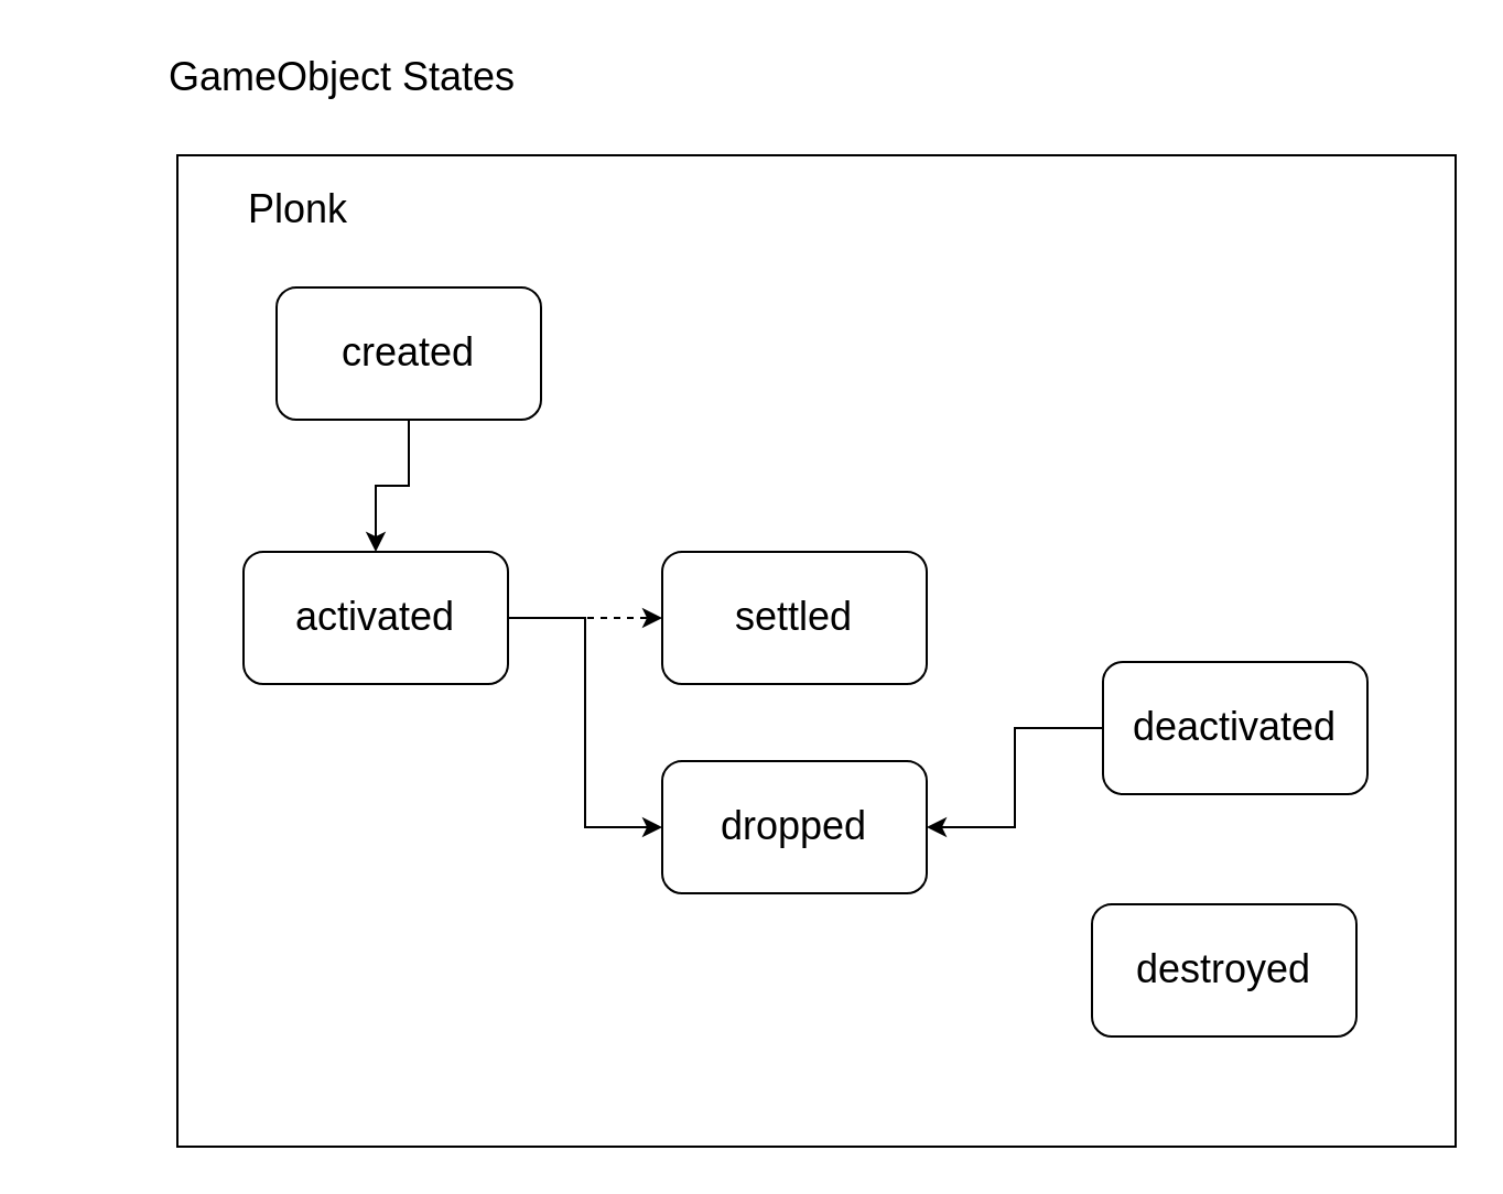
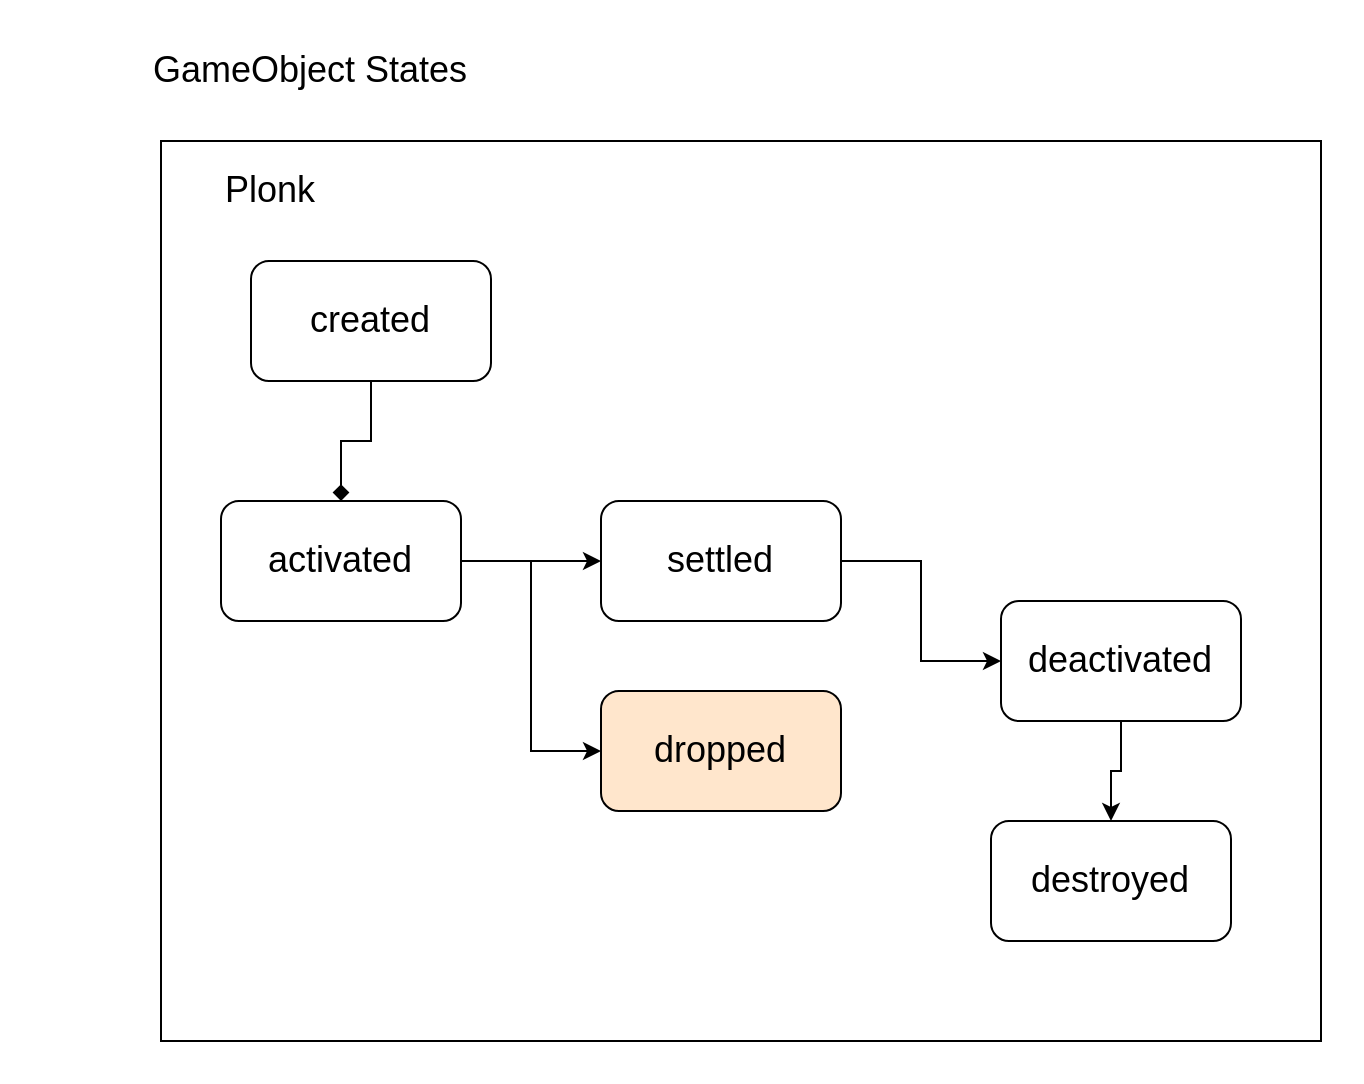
  <mxCell id="0" />
  <mxCell id="1" parent="0" />
  <mxCell id="2" value="&lt;font style=&quot;font-size: 18px;&quot;&gt;GameObject States&lt;/font&gt;" style="text;html=1;strokeColor=none;fillColor=none;align=center;verticalAlign=middle;whiteSpace=wrap;rounded=0;" parent="1" vertex="1"><mxGeometry x="40" y="20" width="230" height="30" as="geometry" /></mxCell>
  <mxCell id="3" value="" style="whiteSpace=wrap;html=1;fontSize=18;fillColor=none;" vertex="1" parent="1"><mxGeometry x="80" y="70" width="580" height="450" as="geometry" /></mxCell>
- <mxCell id="4" style="edgeStyle=orthogonalEdgeStyle;rounded=0;orthogonalLoop=1;jettySize=auto;html=1;fontSize=18;" edge="1" parent="1" source="5" target="8"><mxGeometry relative="1" as="geometry" /></mxCell>
+ <mxCell id="4" style="edgeStyle=orthogonalEdgeStyle;rounded=0;orthogonalLoop=1;jettySize=auto;html=1;fontSize=18;endArrow=diamond;" edge="1" parent="1" source="5" target="8"><mxGeometry relative="1" as="geometry" /></mxCell>
  <mxCell id="5" value="&lt;font style=&quot;font-size: 18px;&quot;&gt;created&lt;/font&gt;" style="rounded=1;whiteSpace=wrap;html=1;" vertex="1" parent="1"><mxGeometry x="125" y="130" width="120" height="60" as="geometry" /></mxCell>
- <mxCell id="6" style="edgeStyle=orthogonalEdgeStyle;rounded=0;orthogonalLoop=1;jettySize=auto;html=1;fontSize=18;dashed=1;" edge="1" parent="1" source="8" target="11"><mxGeometry relative="1" as="geometry" /></mxCell>
+ <mxCell id="6" style="edgeStyle=orthogonalEdgeStyle;rounded=0;orthogonalLoop=1;jettySize=auto;html=1;fontSize=18;" edge="1" parent="1" source="8" target="11"><mxGeometry relative="1" as="geometry" /></mxCell>
  <mxCell id="7" style="edgeStyle=orthogonalEdgeStyle;rounded=0;orthogonalLoop=1;jettySize=auto;html=1;entryX=0;entryY=0.5;entryDx=0;entryDy=0;fontSize=18;" edge="1" parent="1" source="8" target="12"><mxGeometry relative="1" as="geometry" /></mxCell>
  <mxCell id="8" value="activated" style="rounded=1;whiteSpace=wrap;html=1;fontSize=18;" vertex="1" parent="1"><mxGeometry x="110" y="250" width="120" height="60" as="geometry" /></mxCell>
  <mxCell id="9" value="&lt;font style=&quot;font-size: 18px;&quot;&gt;Plonk&lt;/font&gt;" style="text;html=1;strokeColor=none;fillColor=none;align=center;verticalAlign=middle;whiteSpace=wrap;rounded=0;" vertex="1" parent="1"><mxGeometry x="20" y="80" width="230" height="30" as="geometry" /></mxCell>
+ <mxCell id="10" style="edgeStyle=orthogonalEdgeStyle;rounded=0;orthogonalLoop=1;jettySize=auto;html=1;fontSize=18;" edge="1" parent="1" source="11" target="14"><mxGeometry relative="1" as="geometry" /></mxCell>
  <mxCell id="11" value="settled" style="rounded=1;whiteSpace=wrap;html=1;fontSize=18;" vertex="1" parent="1"><mxGeometry x="300" y="250" width="120" height="60" as="geometry" /></mxCell>
- <mxCell id="12" value="dropped" style="rounded=1;whiteSpace=wrap;html=1;fontSize=18;" vertex="1" parent="1"><mxGeometry x="300" y="345" width="120" height="60" as="geometry" /></mxCell>
- <mxCell id="13" style="edgeStyle=orthogonalEdgeStyle;rounded=0;orthogonalLoop=1;jettySize=auto;html=1;fontSize=18;" edge="1" parent="1" source="14" target="12"><mxGeometry relative="1" as="geometry" /></mxCell>
+ <mxCell id="12" value="dropped" style="rounded=1;whiteSpace=wrap;html=1;fontSize=18;fillColor=#ffe6cc;" vertex="1" parent="1"><mxGeometry x="300" y="345" width="120" height="60" as="geometry" /></mxCell>
+ <mxCell id="13" style="edgeStyle=orthogonalEdgeStyle;rounded=0;orthogonalLoop=1;jettySize=auto;html=1;entryX=0.5;entryY=0;entryDx=0;entryDy=0;fontSize=18;" edge="1" parent="1" source="14" target="15"><mxGeometry relative="1" as="geometry" /></mxCell>
  <mxCell id="14" value="deactivated" style="rounded=1;whiteSpace=wrap;html=1;fontSize=18;" vertex="1" parent="1"><mxGeometry x="500" y="300" width="120" height="60" as="geometry" /></mxCell>
  <mxCell id="15" value="destroyed" style="rounded=1;whiteSpace=wrap;html=1;fontSize=18;" vertex="1" parent="1"><mxGeometry x="495" y="410" width="120" height="60" as="geometry" /></mxCell>
